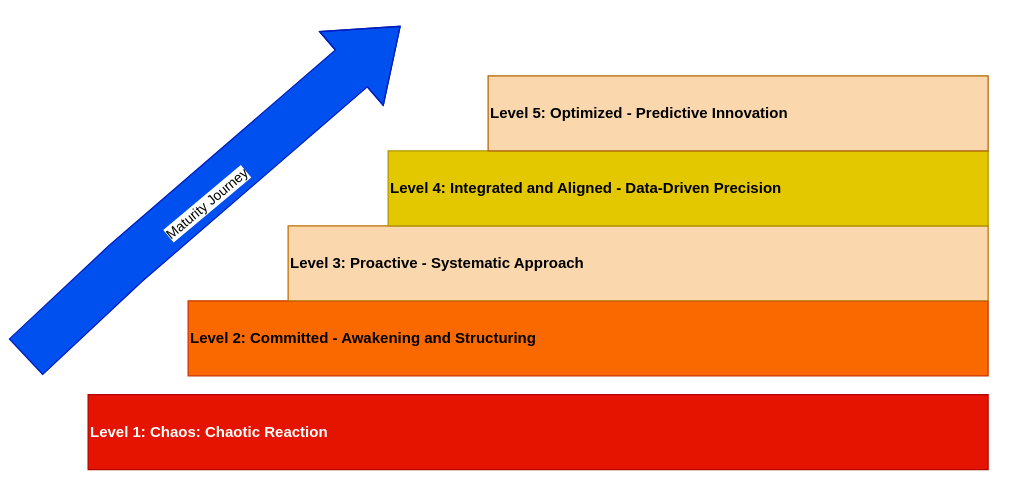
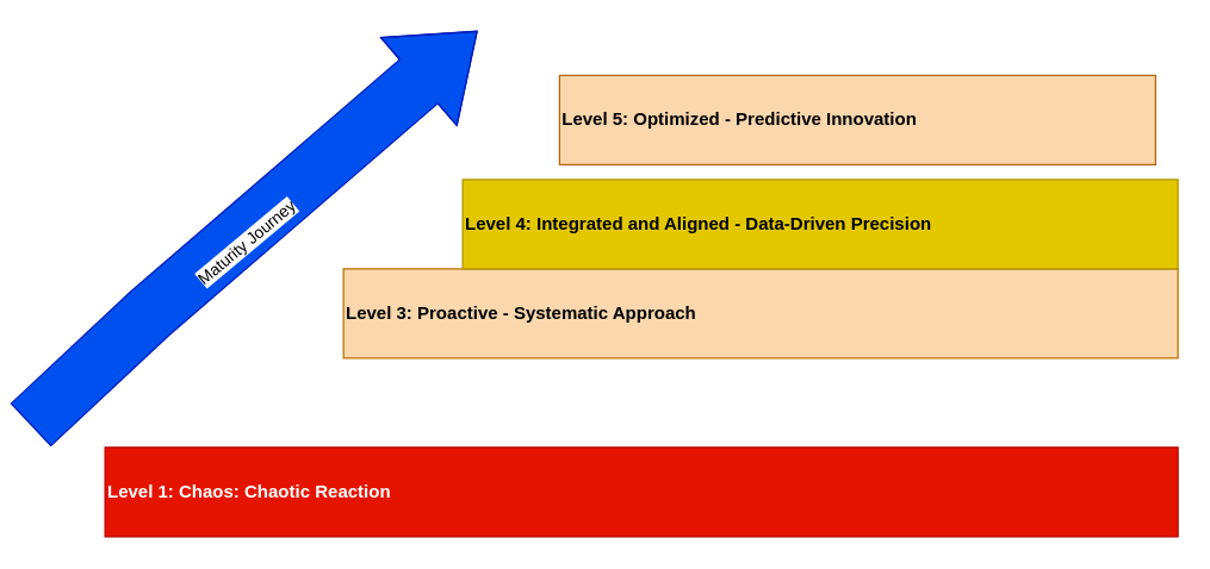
  <mxCell id="0" />
  <mxCell id="1" parent="0" />
- <mxCell id="2" value="&lt;b&gt;Level 1: Chaos: Chaotic Reaction&lt;/b&gt;" style="rounded=0;whiteSpace=wrap;html=1;fillColor=#e51400;fontColor=#ffffff;strokeColor=#B20000;align=left;" vertex="1" parent="1"><mxGeometry x="70" y="315" width="720" height="60" as="geometry" /></mxCell>
- <mxCell id="3" value="&lt;b&gt;Level 2: Committed - Awakening and Structuring&lt;/b&gt;" style="rounded=0;whiteSpace=wrap;html=1;fillColor=#fa6800;fontColor=#000000;strokeColor=#C73500;align=left;" vertex="1" parent="1"><mxGeometry x="150" y="240" width="640" height="60" as="geometry" /></mxCell>
+ <mxCell id="2" value="&lt;b&gt;Level 1: Chaos: Chaotic Reaction&lt;/b&gt;" style="rounded=0;whiteSpace=wrap;html=1;fillColor=#e51400;fontColor=#ffffff;strokeColor=#B20000;align=left;" vertex="1" parent="1"><mxGeometry x="70" y="300" width="720" height="60" as="geometry" /></mxCell>
  <mxCell id="4" value="&lt;b&gt;Level 3: Proactive - Systematic Approach&lt;/b&gt;" style="rounded=0;whiteSpace=wrap;html=1;fillColor=#fad7ac;fontColor=#000000;strokeColor=#BD7000;align=left;" vertex="1" parent="1"><mxGeometry x="230" y="180" width="560" height="60" as="geometry" /></mxCell>
  <mxCell id="5" value="&lt;b&gt;Level 4: Integrated and Aligned - Data-Driven Precision&lt;/b&gt;" style="rounded=0;whiteSpace=wrap;html=1;fillColor=#e3c800;fontColor=#000000;strokeColor=#B09500;align=left;" vertex="1" parent="1"><mxGeometry x="310" y="120" width="480" height="60" as="geometry" /></mxCell>
- <mxCell id="6" value="&lt;b&gt;Level 5: Optimized - Predictive Innovation&lt;/b&gt;" style="rounded=0;whiteSpace=wrap;html=1;fillColor=#fad7ac;strokeColor=#b46504;align=left;" vertex="1" parent="1"><mxGeometry x="390" y="60" width="400" height="60" as="geometry" /></mxCell>
+ <mxCell id="6" value="&lt;b&gt;Level 5: Optimized - Predictive Innovation&lt;/b&gt;" style="rounded=0;whiteSpace=wrap;html=1;fillColor=#fad7ac;strokeColor=#b46504;align=left;" vertex="1" parent="1"><mxGeometry x="375" y="50" width="400" height="60" as="geometry" /></mxCell>
  <mxCell id="7" value="" style="shape=flexArrow;endArrow=classic;html=1;rounded=0;endWidth=38;endSize=16.86;width=39;fillColor=#0050ef;strokeColor=#001DBC;" edge="1" parent="1"><mxGeometry width="50" height="50" relative="1" as="geometry"><mxPoint x="20" y="285" as="sourcePoint" /><mxPoint x="320" y="20" as="targetPoint" /><Array as="points"><mxPoint x="100" y="210" /></Array></mxGeometry></mxCell>
  <mxCell id="8" value="Maturity Journey" style="edgeLabel;html=1;align=center;verticalAlign=middle;resizable=0;points=[];rotation=-40;" vertex="1" connectable="0" parent="7"><mxGeometry x="-0.057" y="-6" relative="1" as="geometry"><mxPoint as="offset" /></mxGeometry></mxCell>
